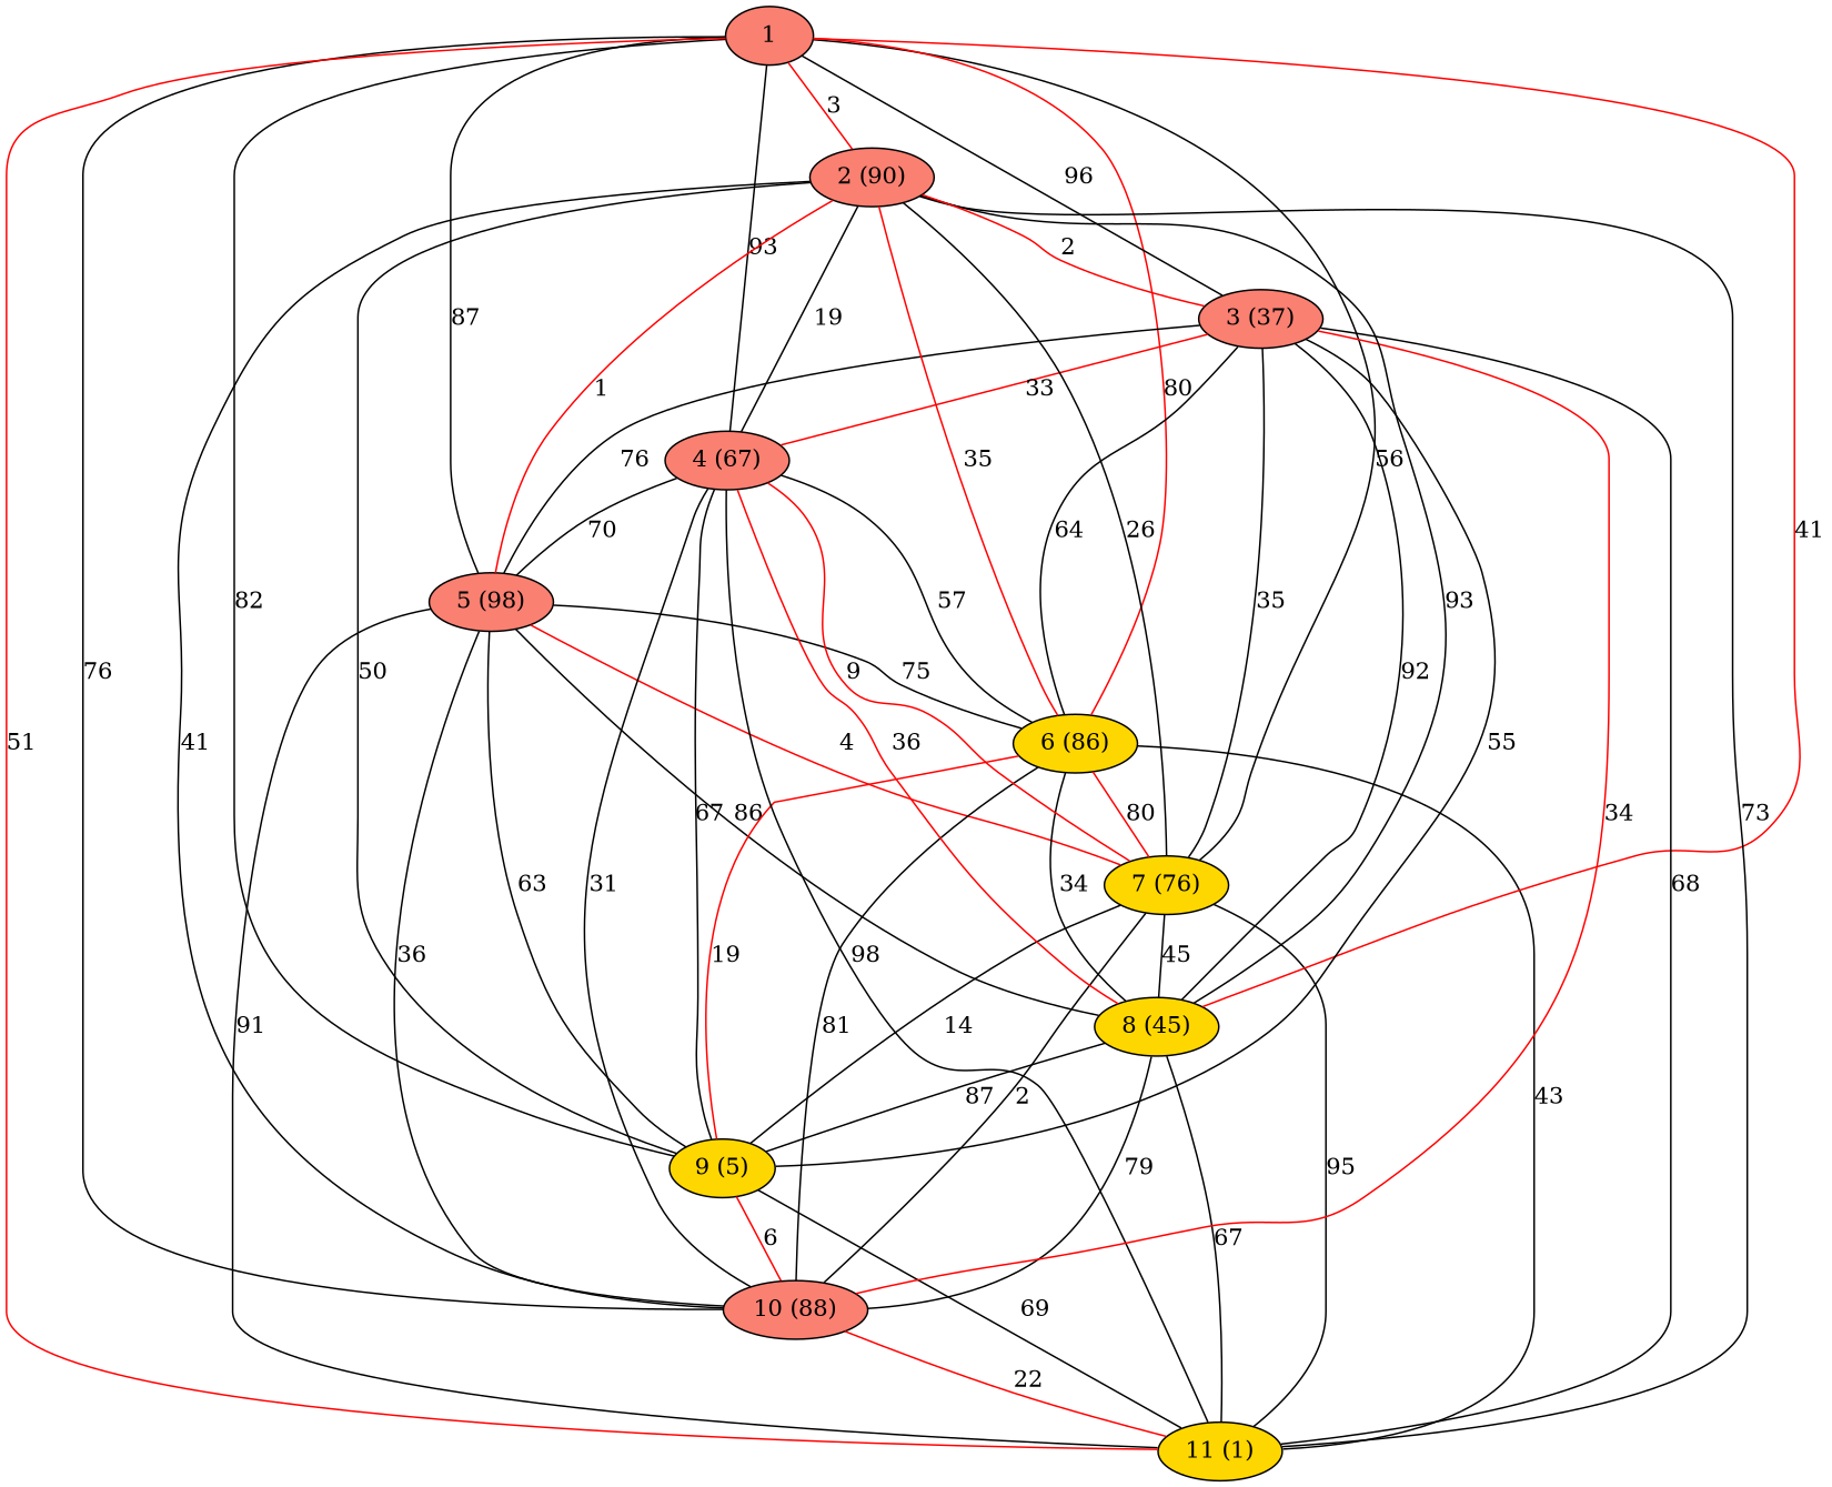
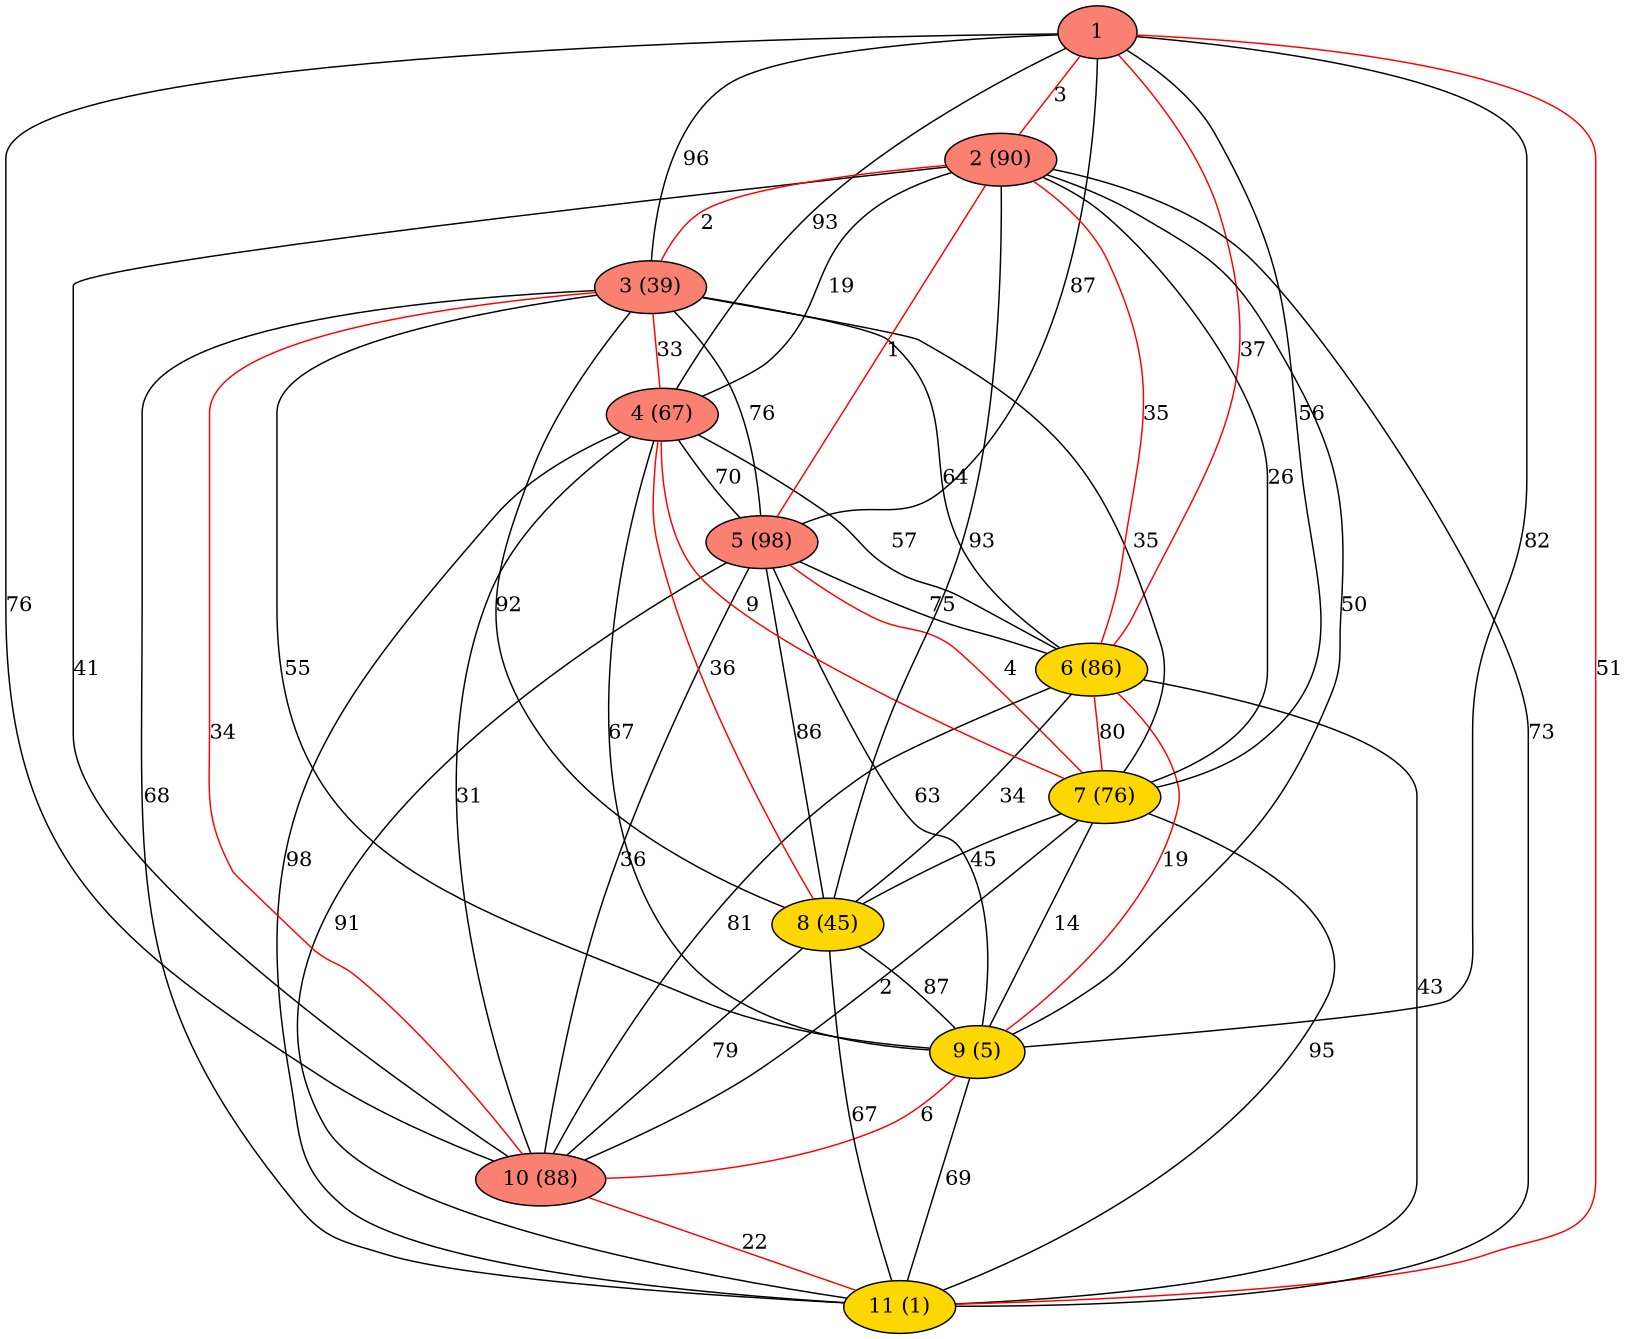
  graph {
    node [fillcolor=salmon style=filled]
    edge [color=black]
    n1 [label="5 (98)"]
    n2 [fillcolor=gold label="9 (5)"]
    n3 [fillcolor=gold label="7 (76)"]
    n4 [label="10 (88)"]
    n5 [fillcolor=gold label="11 (1)"]
    n6 [fillcolor=gold label="8 (45)"]
    n7 [fillcolor=gold label="6 (86)"]
    n8 [label="4 (67)"]
    1
-   n10 [label="3 (37)"]
+   n10 [label="3 (39)"]
    n11 [label="2 (90)"]
    n1 -- n2 [label=63]
    n1 -- n3 [color=red label=4]
    n1 -- n4 [label=36]
    n1 -- n5 [label=91]
    n1 -- n6 [label=86]
    n1 -- n7 [label=75]
    n2 -- n4 [color=red label=6]
    n2 -- n5 [label=69]
    n3 -- n2 [label=14]
    n3 -- n4 [label=2]
    n3 -- n5 [label=95]
    n3 -- n6 [label=45]
    n4 -- n5 [color=red label=22]
    n6 -- n2 [label=87]
    n6 -- n4 [label=79]
    n6 -- n5 [label=67]
    n7 -- n2 [color=red label=19]
    n7 -- n3 [color=red label=80]
    n7 -- n4 [label=81]
    n7 -- n5 [label=43]
    n7 -- n6 [label=34]
    n8 -- n1 [label=70]
    n8 -- n2 [label=67]
    n8 -- n3 [color=red label=9]
    n8 -- n4 [label=31]
    n8 -- n5 [label=98]
    n8 -- n6 [color=red label=36]
    n8 -- n7 [label=57]
    1 -- n1 [label=87]
    1 -- n2 [label=82]
    1 -- n3 [label=56]
    1 -- n4 [label=76]
    1 -- n5 [color=red label=51]
-   1 -- n6 [color=red label=41]
-   1 -- n7 [color=red label=80]
+   1 -- n7 [color=red label=37]
    1 -- n8 [label=93]
    1 -- n10 [label=96]
    1 -- n11 [color=red label=3]
    n10 -- n1 [label=76]
    n10 -- n2 [label=55]
    n10 -- n3 [label=35]
    n10 -- n4 [color=red label=34]
    n10 -- n5 [label=68]
    n10 -- n6 [label=92]
    n10 -- n7 [label=64]
    n10 -- n8 [color=red label=33]
    n11 -- n1 [color=red label=1]
    n11 -- n2 [label=50]
    n11 -- n3 [label=26]
    n11 -- n4 [label=41]
    n11 -- n5 [label=73]
    n11 -- n6 [label=93]
    n11 -- n7 [color=red label=35]
    n11 -- n8 [label=19]
    n11 -- n10 [color=red label=2]
  }
